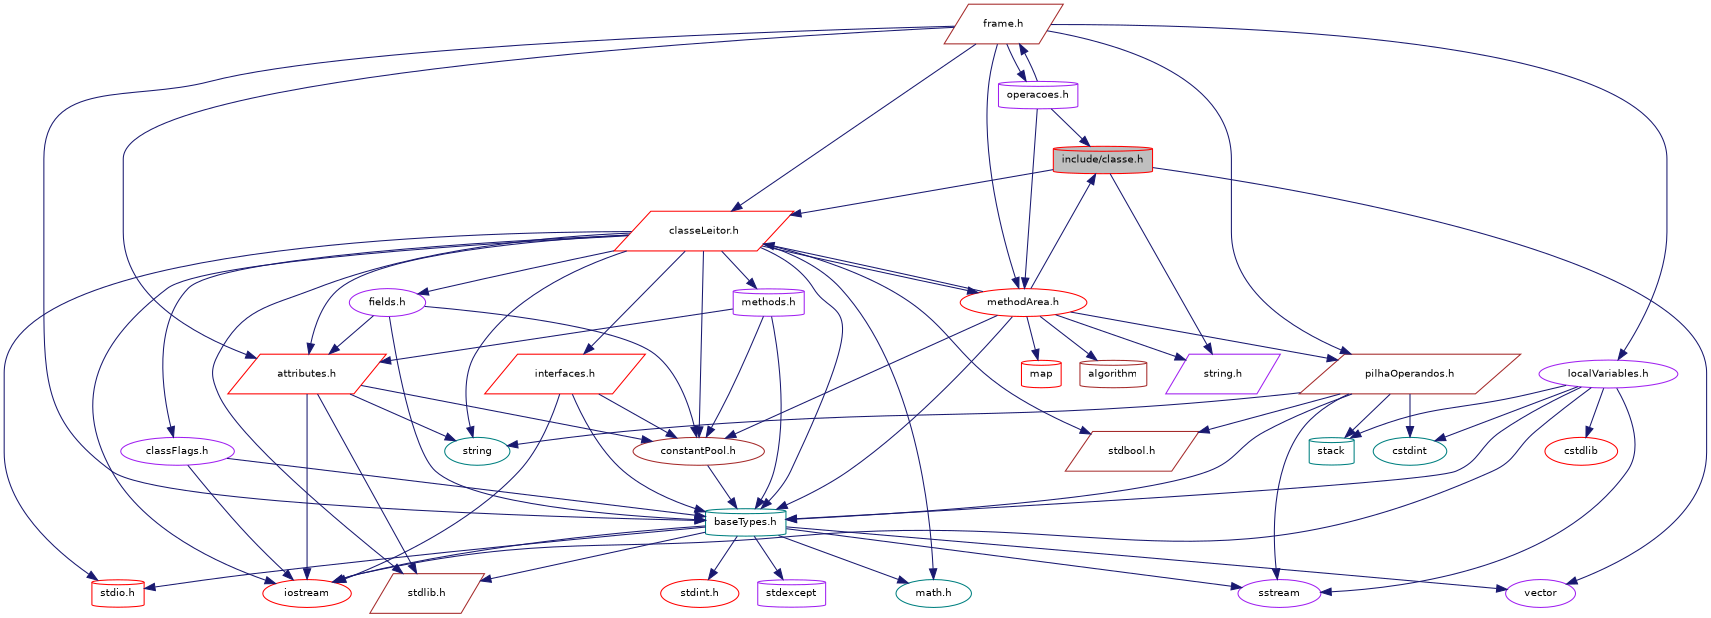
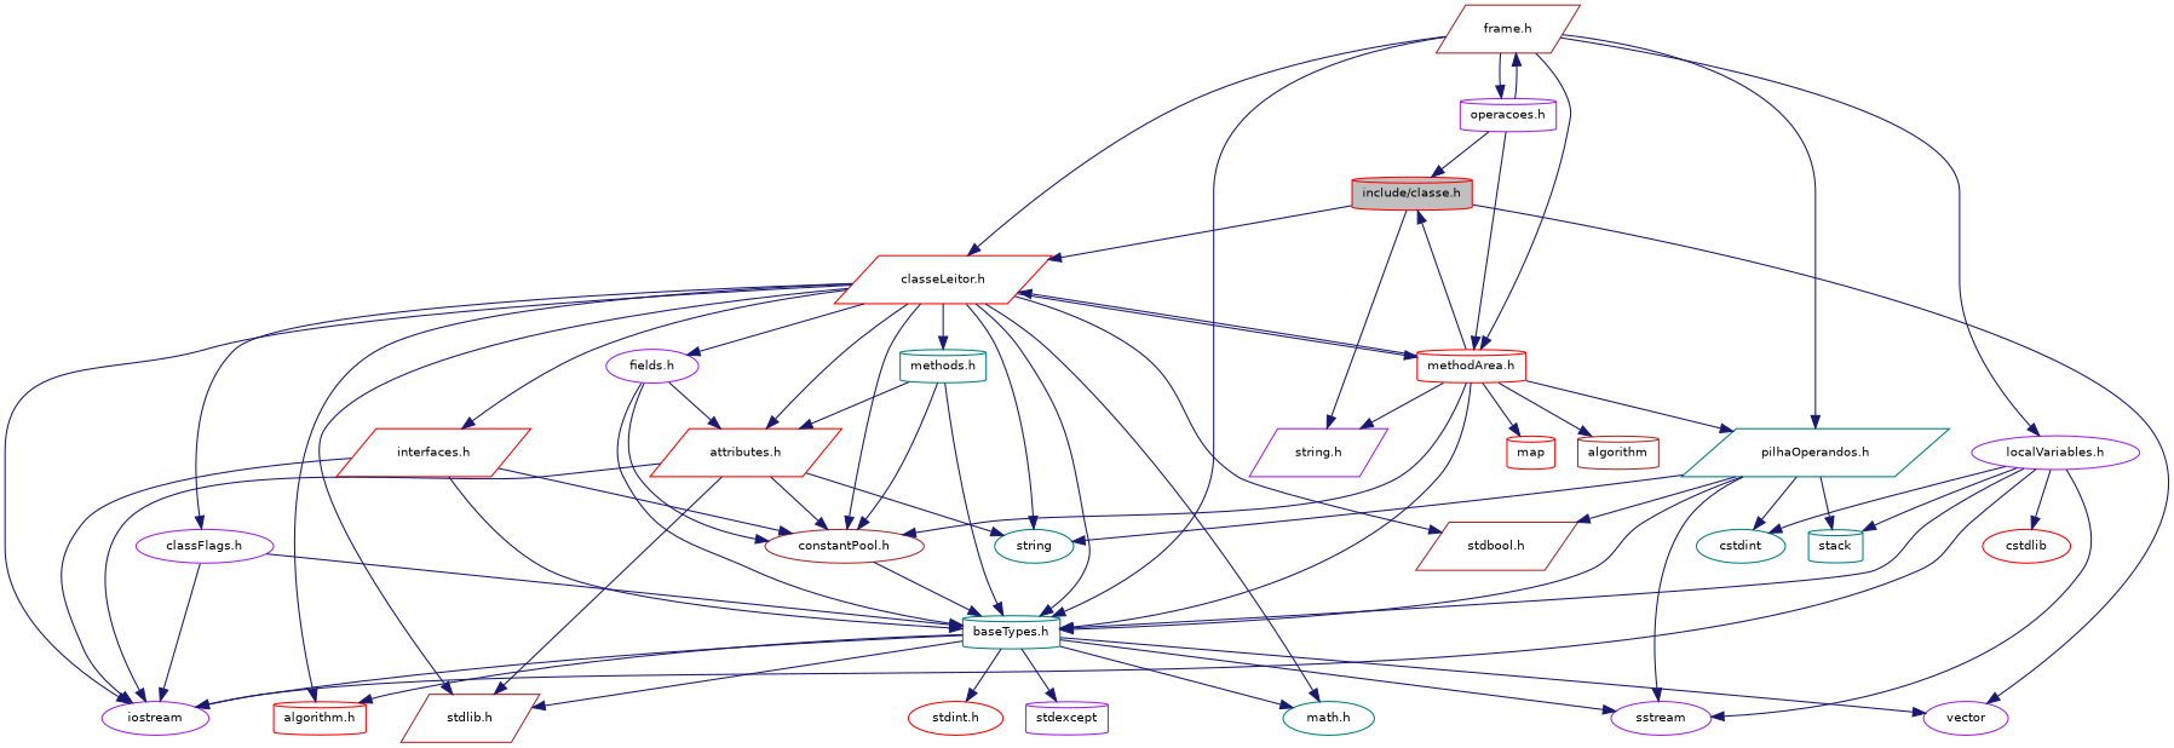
  digraph {
    node [color=red fillcolor=white fontname=Helvetica fontsize=10 shape=ellipse style=filled]
    edge [color=midnightblue fontname=Helvetica fontsize=10 labelfontname=Helvetica labelfontsize=10 style=solid]
    n1 [fillcolor=grey75 fontcolor=black height=0.2 label="include/classe.h" shape=cylinder width=0.4]
    n2 [height=0.2 label="classeLeitor.h" shape=parallelogram width=0.4]
    n3 [color=purple height=0.2 label=vector width=0.4]
    n4 [color=purple height=0.2 label="string.h" shape=parallelogram width=0.4]
-   n5 [height=0.2 label=iostream width=0.4]
-   n6 [height=0.2 label="stdio.h" shape=cylinder width=0.4]
+   n5 [color=purple height=0.2 label=iostream width=0.4]
+   n6 [height=0.2 label="algorithm.h" shape=cylinder width=0.4]
    n7 [color=brown height=0.2 label="stdlib.h" shape=parallelogram width=0.4]
    n8 [color=teal height=0.2 label="math.h" width=0.4]
    n9 [color=brown height=0.2 label="stdbool.h" shape=parallelogram width=0.4]
    n10 [color=teal height=0.2 label=string width=0.4]
    n11 [color=teal height=0.2 label="baseTypes.h" shape=cylinder width=0.4]
    n12 [color=brown height=0.2 label="constantPool.h" width=0.4]
    n13 [color=purple height=0.2 label="classFlags.h" width=0.4]
    n14 [color=purple height=0.2 label="fields.h" width=0.4]
    n15 [height=0.2 label="attributes.h" shape=parallelogram width=0.4]
    n16 [height=0.2 label="interfaces.h" shape=parallelogram width=0.4]
-   n17 [color=purple height=0.2 label="methods.h" shape=cylinder width=0.4]
-   n18 [height=0.2 label="methodArea.h" width=0.4]
+   n17 [color=teal height=0.2 label="methods.h" shape=cylinder width=0.4]
+   n18 [height=0.2 label="methodArea.h" shape=cylinder width=0.4]
    n19 [height=0.2 label=map shape=cylinder width=0.4]
    n20 [height=0.2 label="stdint.h" width=0.4]
    n21 [color=purple height=0.2 label=sstream width=0.4]
    n22 [color=purple height=0.2 label=stdexcept shape=cylinder width=0.4]
    n23 [color=brown height=0.2 label=algorithm shape=cylinder width=0.4]
-   n24 [color=brown height=0.2 label="pilhaOperandos.h" shape=parallelogram width=0.4]
+   n24 [color=teal height=0.2 label="pilhaOperandos.h" shape=parallelogram width=0.4]
    n25 [color=brown height=0.2 label="frame.h" shape=parallelogram width=0.4]
    n26 [color=purple height=0.2 label="localVariables.h" width=0.4]
    n27 [color=purple height=0.2 label="operacoes.h" shape=cylinder width=0.4]
    n28 [color=teal height=0.2 label=stack shape=cylinder width=0.4]
    n29 [color=teal height=0.2 label=cstdint width=0.4]
    n30 [height=0.2 label=cstdlib width=0.4]
    n1 -> n2
    n1 -> n3
    n1 -> n4
    n2 -> n5
    n2 -> n6
    n2 -> n7
    n2 -> n8
    n2 -> n9
    n2 -> n10
    n2 -> n11
    n2 -> n12
    n2 -> n13
    n2 -> n14
    n2 -> n15
    n2 -> n16
    n2 -> n17
    n2 -> n18
    n11 -> n3
    n11 -> n5
    n11 -> n6
    n11 -> n7
    n11 -> n8
    n11 -> n20
    n11 -> n21
    n11 -> n22
    n12 -> n11
    n13 -> n5
    n13 -> n11
    n14 -> n11
    n14 -> n12
    n14 -> n15
    n15 -> n5
    n15 -> n7
    n15 -> n10
    n15 -> n12
    n16 -> n5
    n16 -> n11
    n16 -> n12
    n17 -> n11
    n17 -> n12
    n17 -> n15
    n18 -> n1
    n18 -> n2
    n18 -> n4
    n18 -> n11
    n18 -> n12
    n18 -> n19
    n18 -> n23
    n18 -> n24
    n24 -> n9
    n24 -> n10
    n24 -> n11
    n24 -> n21
    n24 -> n28
    n24 -> n29
    n25 -> n2
    n25 -> n11
-   n25 -> n15
    n25 -> n18
    n25 -> n24
    n25 -> n26
    n25 -> n27
    n26 -> n5
    n26 -> n11
    n26 -> n21
    n26 -> n28
    n26 -> n29
    n26 -> n30
    n27 -> n1
    n27 -> n18
    n27 -> n25
  }
